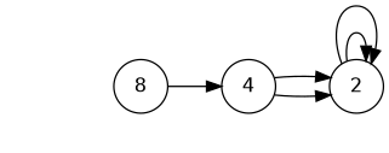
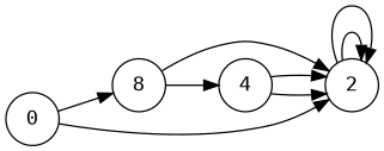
  digraph {
    fontname="DejaVu Sans Mono"
    rankdir=LR
    node [fontname="DejaVu Sans Mono" isInitial=false kind=ACCEPTING shape=circle]
    edge [fontname="DejaVu Sans Mono" letter=start]
+   0 [isInitial=true]
    n2 [label=8]
    2 [kind=PASSAGE]
    n4 [label=4]
+   0 -> n2
+   0 -> 2 [letter=stop]
+   n2 -> 2
    n2 -> n4 [letter=stop]
    2 -> 2
    2 -> 2 [letter=stop]
    n4 -> 2
    n4 -> 2 [letter=stop]
  }
